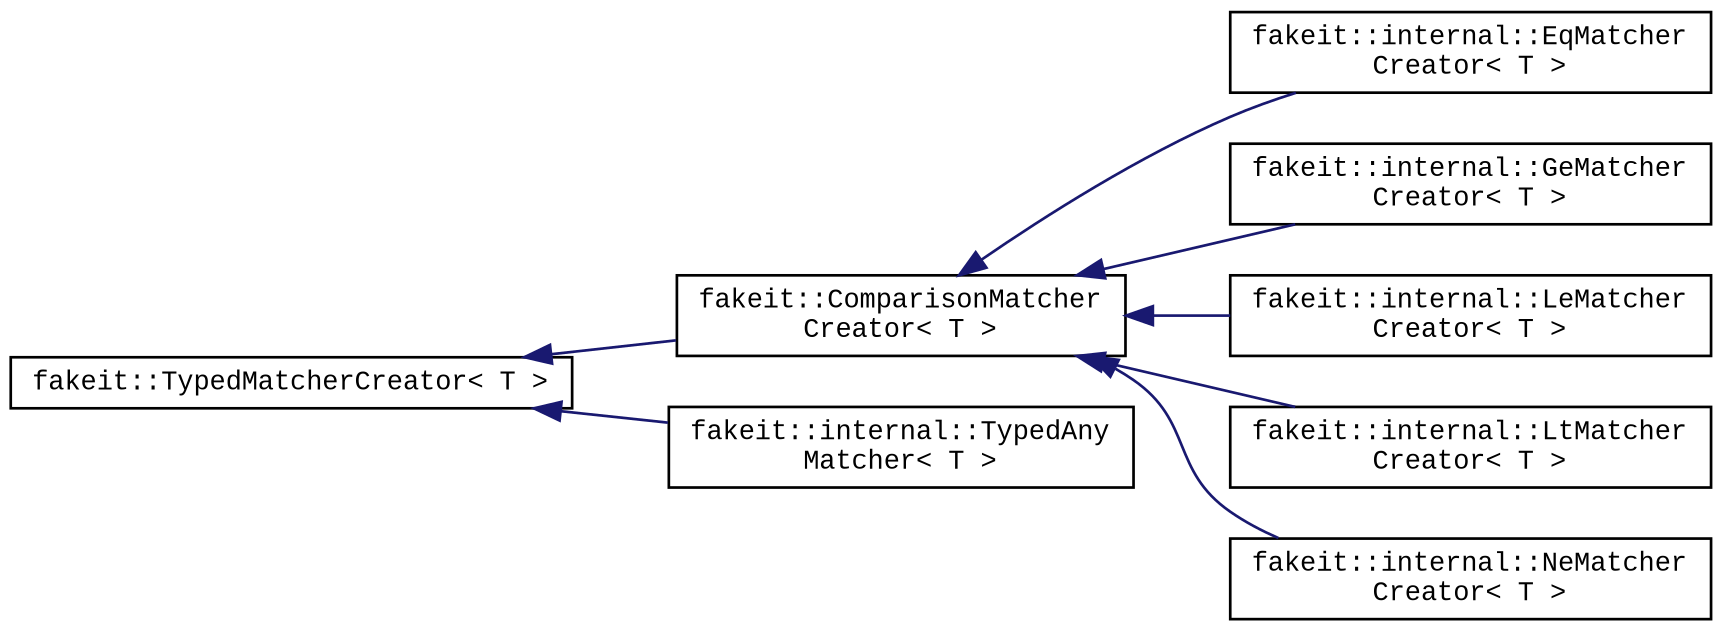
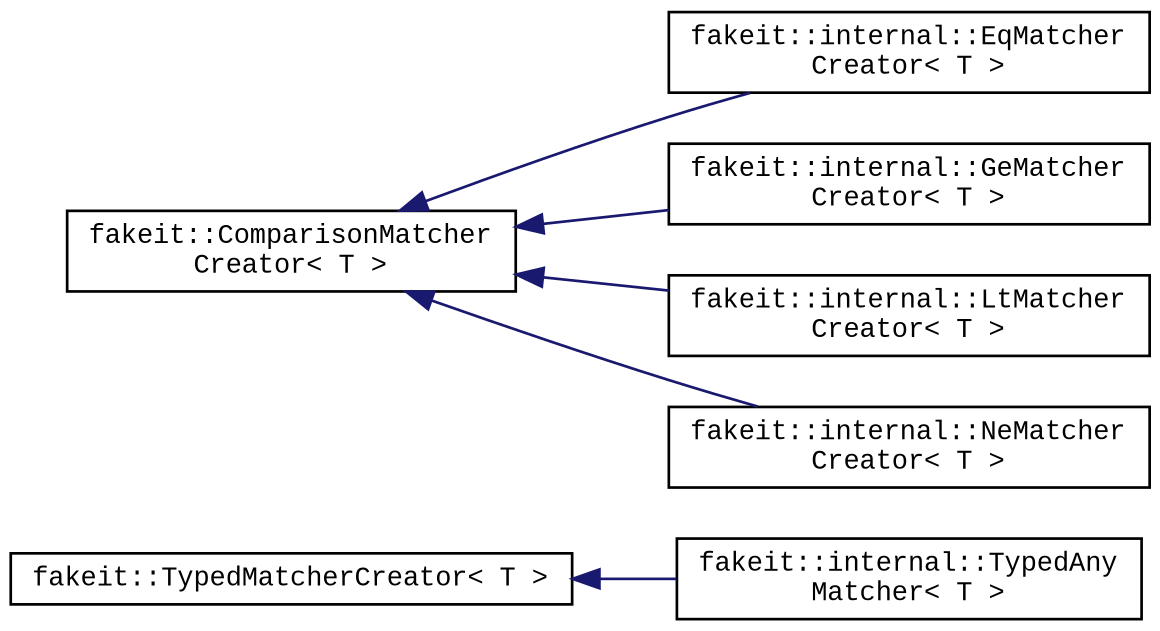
  digraph {
    fontname="Liberation Mono"
    rankdir=LR
    node [color=black fillcolor=white fontname="Liberation Mono" fontsize=10 shape=record style=filled]
    edge [color=midnightblue dir=back fontname="Liberation Mono" fontsize=10 labelfontname=Helvetica labelfontsize=10 style=solid]
    n1 [height=0.2 label="fakeit::TypedMatcherCreator\< T \>" width=0.4]
    n2 [height=0.2 label="fakeit::ComparisonMatcher\lCreator\< T \>" width=0.4]
    n3 [height=0.2 label="fakeit::internal::TypedAny\lMatcher\< T \>" width=0.4]
    n4 [height=0.2 label="fakeit::internal::EqMatcher\lCreator\< T \>" width=0.4]
    n5 [height=0.2 label="fakeit::internal::GeMatcher\lCreator\< T \>" width=0.4]
-   n6 [height=0.2 label="fakeit::internal::LeMatcher\lCreator\< T \>" width=0.4]
    n7 [height=0.2 label="fakeit::internal::LtMatcher\lCreator\< T \>" width=0.4]
    n8 [height=0.2 label="fakeit::internal::NeMatcher\lCreator\< T \>" width=0.4]
-   n1 -> n2
    n1 -> n3
    n2 -> n4
    n2 -> n5
-   n2 -> n6
    n2 -> n7
    n2 -> n8
  }
